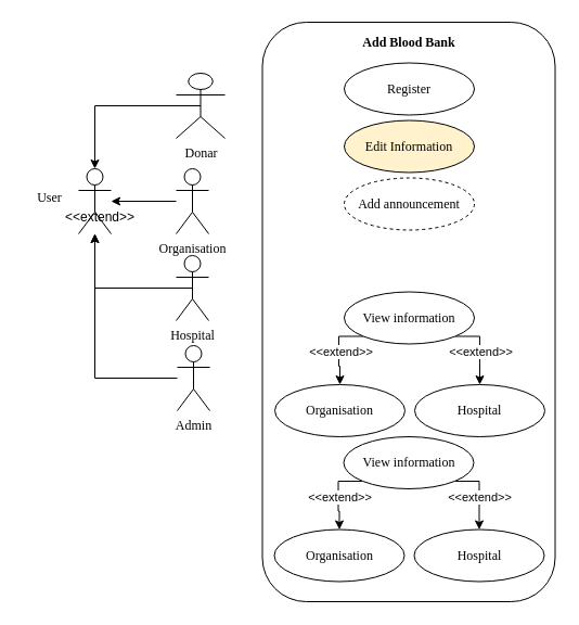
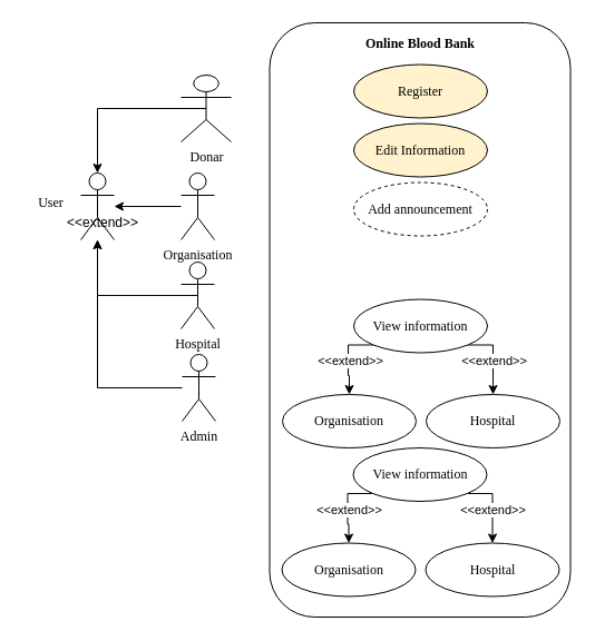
  <mxCell id="0" />
  <mxCell id="1" parent="0" />
  <mxCell id="2" value="" style="shape=umlActor;verticalLabelPosition=bottom;verticalAlign=top;html=1;outlineConnect=0;fontFamily=Times New Roman;" vertex="1" parent="1"><mxGeometry x="72" y="155" width="30" height="60" as="geometry" /></mxCell>
  <mxCell id="3" style="edgeStyle=orthogonalEdgeStyle;rounded=0;orthogonalLoop=1;jettySize=auto;html=1;exitX=0.5;exitY=0.5;exitDx=0;exitDy=0;exitPerimeter=0;fontFamily=Times New Roman;" edge="1" parent="1" source="4" target="2"><mxGeometry relative="1" as="geometry" /></mxCell>
  <mxCell id="4" value="Hospital" style="shape=umlActor;verticalLabelPosition=bottom;verticalAlign=top;html=1;outlineConnect=0;fontFamily=Times New Roman;" vertex="1" parent="1"><mxGeometry x="162" y="235" width="30" height="60" as="geometry" /></mxCell>
  <mxCell id="5" value="" style="edgeStyle=orthogonalEdgeStyle;rounded=0;orthogonalLoop=1;jettySize=auto;html=1;fontFamily=Times New Roman;" edge="1" parent="1" source="6" target="2"><mxGeometry relative="1" as="geometry" /></mxCell>
  <mxCell id="6" value="Organisation" style="shape=umlActor;verticalLabelPosition=bottom;verticalAlign=top;html=1;outlineConnect=0;fontFamily=Times New Roman;" vertex="1" parent="1"><mxGeometry x="162" y="155" width="30" height="60" as="geometry" /></mxCell>
  <mxCell id="7" value="Donar" style="shape=umlActor;verticalLabelPosition=bottom;verticalAlign=top;html=1;outlineConnect=0;fontFamily=Times New Roman;" vertex="1" parent="1"><mxGeometry x="162" y="67" width="45" height="60" as="geometry" /></mxCell>
  <mxCell id="8" style="edgeStyle=orthogonalEdgeStyle;rounded=0;orthogonalLoop=1;jettySize=auto;html=1;fontFamily=Times New Roman;" edge="1" parent="1" source="9" target="2"><mxGeometry relative="1" as="geometry" /></mxCell>
  <mxCell id="9" value="Admin" style="shape=umlActor;verticalLabelPosition=bottom;verticalAlign=top;html=1;outlineConnect=0;fontFamily=Times New Roman;" vertex="1" parent="1"><mxGeometry x="163" y="318" width="30" height="60" as="geometry" /></mxCell>
  <mxCell id="10" style="edgeStyle=orthogonalEdgeStyle;rounded=0;orthogonalLoop=1;jettySize=auto;html=1;exitX=0.5;exitY=0.5;exitDx=0;exitDy=0;exitPerimeter=0;entryX=0.5;entryY=0;entryDx=0;entryDy=0;entryPerimeter=0;fontFamily=Times New Roman;" edge="1" parent="1" source="7" target="2"><mxGeometry relative="1" as="geometry" /></mxCell>
  <mxCell id="11" value="User" style="text;html=1;align=center;verticalAlign=middle;resizable=0;points=[];autosize=1;strokeColor=none;fillColor=none;fontFamily=Times New Roman;" vertex="1" parent="1"><mxGeometry x="20" y="167" width="50" height="30" as="geometry" /></mxCell>
  <mxCell id="12" value="" style="rounded=1;whiteSpace=wrap;html=1;fontFamily=Times New Roman;" vertex="1" parent="1"><mxGeometry x="241.5" y="20" width="270" height="534" as="geometry" /></mxCell>
- <mxCell id="13" value="Add Blood Bank" style="text;html=1;align=center;verticalAlign=middle;whiteSpace=wrap;rounded=0;fontStyle=1;fontFamily=Times New Roman;" vertex="1" parent="1"><mxGeometry x="317" y="24" width="120" height="30" as="geometry" /></mxCell>
- <mxCell id="14" value="Register" style="ellipse;whiteSpace=wrap;html=1;fontFamily=Times New Roman;" vertex="1" parent="1"><mxGeometry x="317" y="57.5" width="120" height="48" as="geometry" /></mxCell>
+ <mxCell id="13" value="Online Blood Bank" style="text;html=1;align=center;verticalAlign=middle;whiteSpace=wrap;rounded=0;fontStyle=1;fontFamily=Times New Roman;" vertex="1" parent="1"><mxGeometry x="317" y="24" width="120" height="30" as="geometry" /></mxCell>
+ <mxCell id="14" value="Register" style="ellipse;whiteSpace=wrap;html=1;fontFamily=Times New Roman;fillColor=#fff2cc;" vertex="1" parent="1"><mxGeometry x="317" y="57.5" width="120" height="48" as="geometry" /></mxCell>
  <mxCell id="15" value="Edit Information" style="ellipse;whiteSpace=wrap;html=1;fontFamily=Times New Roman;fillColor=#fff2cc;" vertex="1" parent="1"><mxGeometry x="317" y="110.5" width="120" height="48" as="geometry" /></mxCell>
  <mxCell id="16" value="Add announcement" style="ellipse;whiteSpace=wrap;html=1;fontFamily=Times New Roman;dashed=1;" vertex="1" parent="1"><mxGeometry x="317" y="163.5" width="120" height="48" as="geometry" /></mxCell>
  <mxCell id="17" style="edgeStyle=orthogonalEdgeStyle;rounded=0;orthogonalLoop=1;jettySize=auto;html=1;exitX=1;exitY=1;exitDx=0;exitDy=0;entryX=0.5;entryY=0;entryDx=0;entryDy=0;" edge="1" parent="1" source="21" target="23"><mxGeometry relative="1" as="geometry"><Array as="points"><mxPoint x="442" y="310" /></Array></mxGeometry></mxCell>
  <mxCell id="18" value="&amp;lt;&amp;lt;extend&amp;gt;&amp;gt;" style="edgeLabel;html=1;align=center;verticalAlign=middle;resizable=0;points=[];" vertex="1" connectable="0" parent="17"><mxGeometry x="0.02" y="-4" relative="1" as="geometry"><mxPoint x="4" y="3" as="offset" /></mxGeometry></mxCell>
  <mxCell id="19" style="edgeStyle=orthogonalEdgeStyle;rounded=0;orthogonalLoop=1;jettySize=auto;html=1;exitX=0;exitY=1;exitDx=0;exitDy=0;entryX=0.5;entryY=0;entryDx=0;entryDy=0;" edge="1" parent="1" source="21" target="22"><mxGeometry relative="1" as="geometry"><Array as="points"><mxPoint x="312" y="310" /><mxPoint x="312" y="337" /><mxPoint x="313" y="337" /></Array></mxGeometry></mxCell>
  <mxCell id="20" value="&amp;lt;&amp;lt;extend&amp;gt;&amp;gt;" style="edgeLabel;html=1;align=center;verticalAlign=middle;resizable=0;points=[];" vertex="1" connectable="0" parent="19"><mxGeometry x="0.206" relative="1" as="geometry"><mxPoint x="1" y="-4" as="offset" /></mxGeometry></mxCell>
  <mxCell id="21" value="View information" style="ellipse;whiteSpace=wrap;html=1;fontFamily=Times New Roman;" vertex="1" parent="1"><mxGeometry x="317" y="268.5" width="120" height="48" as="geometry" /></mxCell>
  <mxCell id="22" value="Organisation" style="ellipse;whiteSpace=wrap;html=1;fontFamily=Times New Roman;" vertex="1" parent="1"><mxGeometry x="253" y="354" width="120" height="48" as="geometry" /></mxCell>
  <mxCell id="23" value="Hospital" style="ellipse;whiteSpace=wrap;html=1;fontFamily=Times New Roman;" vertex="1" parent="1"><mxGeometry x="382" y="354" width="120" height="48" as="geometry" /></mxCell>
  <mxCell id="24" value="&amp;lt;&amp;lt;extend&amp;gt;&amp;gt;" style="text;html=1;align=center;verticalAlign=middle;whiteSpace=wrap;rounded=0;" vertex="1" parent="1"><mxGeometry x="62" y="185" width="60" height="30" as="geometry" /></mxCell>
  <mxCell id="25" style="edgeStyle=orthogonalEdgeStyle;rounded=0;orthogonalLoop=1;jettySize=auto;html=1;exitX=1;exitY=1;exitDx=0;exitDy=0;entryX=0.5;entryY=0;entryDx=0;entryDy=0;" edge="1" parent="1" source="29" target="31"><mxGeometry relative="1" as="geometry"><Array as="points"><mxPoint x="441.5" y="443.5" /></Array></mxGeometry></mxCell>
  <mxCell id="26" value="&amp;lt;&amp;lt;extend&amp;gt;&amp;gt;" style="edgeLabel;html=1;align=center;verticalAlign=middle;resizable=0;points=[];" vertex="1" connectable="0" parent="25"><mxGeometry x="0.02" y="-4" relative="1" as="geometry"><mxPoint x="4" y="3" as="offset" /></mxGeometry></mxCell>
  <mxCell id="27" style="edgeStyle=orthogonalEdgeStyle;rounded=0;orthogonalLoop=1;jettySize=auto;html=1;exitX=0;exitY=1;exitDx=0;exitDy=0;entryX=0.5;entryY=0;entryDx=0;entryDy=0;" edge="1" parent="1" source="29" target="30"><mxGeometry relative="1" as="geometry"><Array as="points"><mxPoint x="311.5" y="443.5" /><mxPoint x="311.5" y="470.5" /><mxPoint x="312.5" y="470.5" /></Array></mxGeometry></mxCell>
  <mxCell id="28" value="&amp;lt;&amp;lt;extend&amp;gt;&amp;gt;" style="edgeLabel;html=1;align=center;verticalAlign=middle;resizable=0;points=[];" vertex="1" connectable="0" parent="27"><mxGeometry x="0.206" relative="1" as="geometry"><mxPoint x="1" y="-4" as="offset" /></mxGeometry></mxCell>
  <mxCell id="29" value="View information" style="ellipse;whiteSpace=wrap;html=1;fontFamily=Times New Roman;" vertex="1" parent="1"><mxGeometry x="316.5" y="402" width="120" height="48" as="geometry" /></mxCell>
  <mxCell id="30" value="Organisation" style="ellipse;whiteSpace=wrap;html=1;fontFamily=Times New Roman;" vertex="1" parent="1"><mxGeometry x="252.5" y="487.5" width="120" height="48" as="geometry" /></mxCell>
  <mxCell id="31" value="Hospital" style="ellipse;whiteSpace=wrap;html=1;fontFamily=Times New Roman;" vertex="1" parent="1"><mxGeometry x="381.5" y="487.5" width="120" height="48" as="geometry" /></mxCell>
